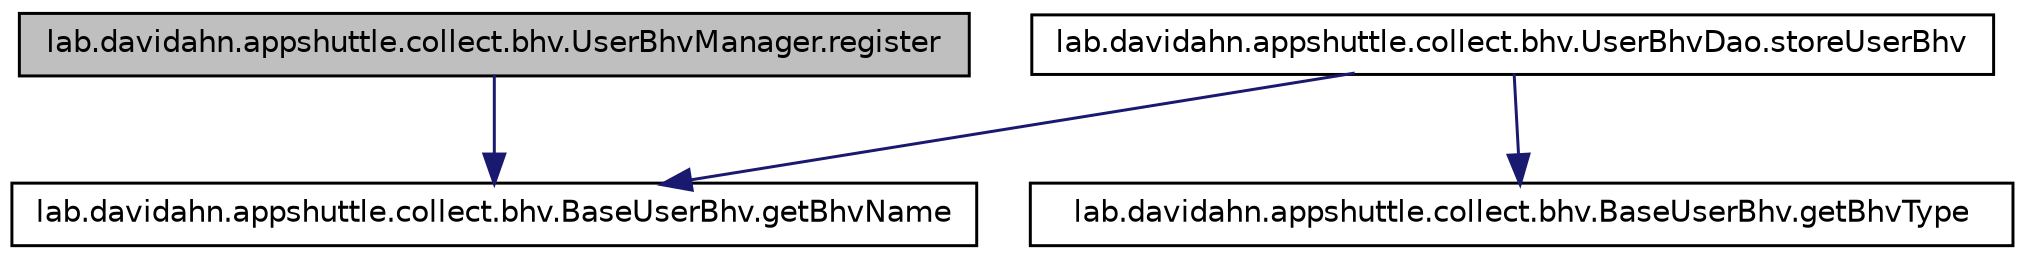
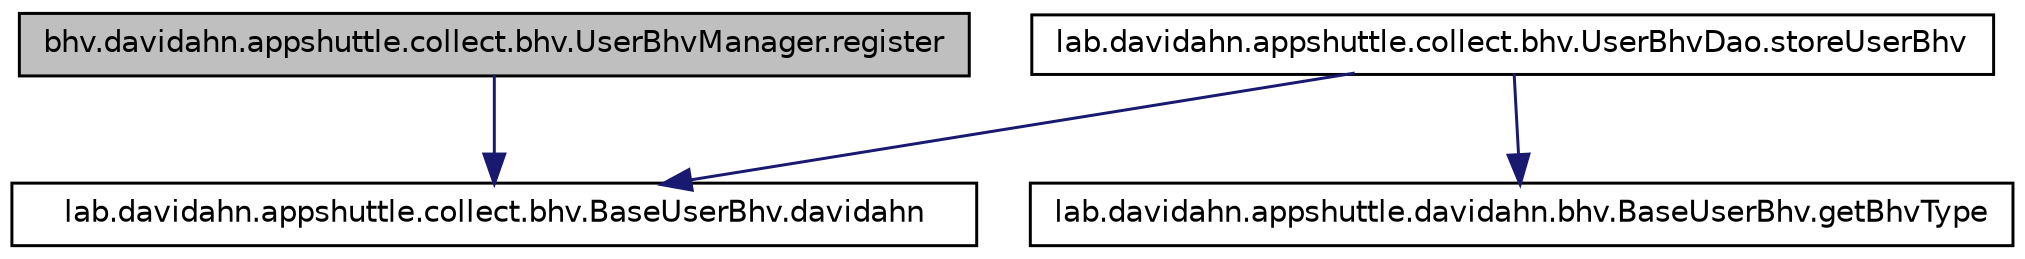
  digraph {
    rankdir=TB
    node [color=black fillcolor=white fontname=Helvetica fontsize=10 shape=record style=filled]
    edge [color=midnightblue fontname=Helvetica fontsize=10 labelfontname=Helvetica labelfontsize=10 style=solid]
-   n1 [fillcolor=grey75 fontcolor=black height=0.2 label="lab.davidahn.appshuttle.collect.bhv.UserBhvManager.register" width=0.4]
-   n2 [height=0.2 label="lab.davidahn.appshuttle.collect.bhv.BaseUserBhv.getBhvName" width=0.4]
+   n1 [fillcolor=grey75 fontcolor=black height=0.2 label="bhv.davidahn.appshuttle.collect.bhv.UserBhvManager.register" width=0.4]
+   n2 [height=0.2 label="lab.davidahn.appshuttle.collect.bhv.BaseUserBhv.davidahn" width=0.4]
    n3 [height=0.2 label="lab.davidahn.appshuttle.collect.bhv.UserBhvDao.storeUserBhv" width=0.4]
-   n4 [height=0.2 label="lab.davidahn.appshuttle.collect.bhv.BaseUserBhv.getBhvType" width=0.4]
+   n4 [height=0.2 label="lab.davidahn.appshuttle.davidahn.bhv.BaseUserBhv.getBhvType" width=0.4]
    n1 -> n2
    n3 -> n2
    n3 -> n4
  }
